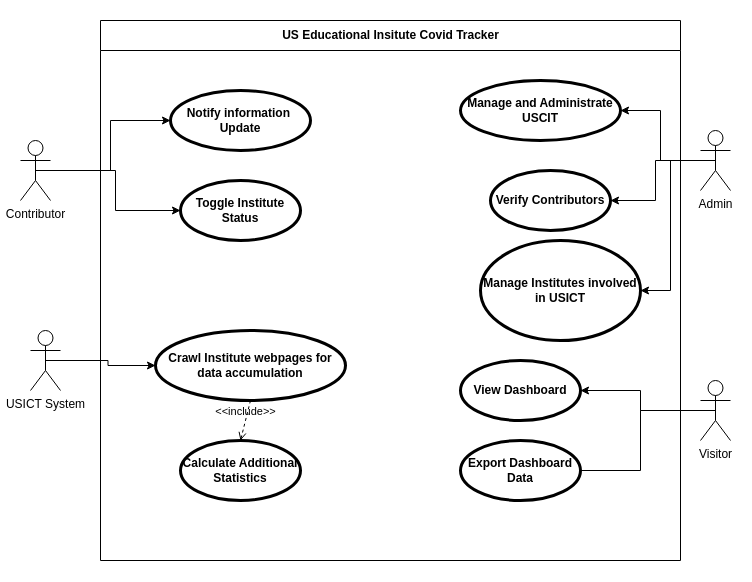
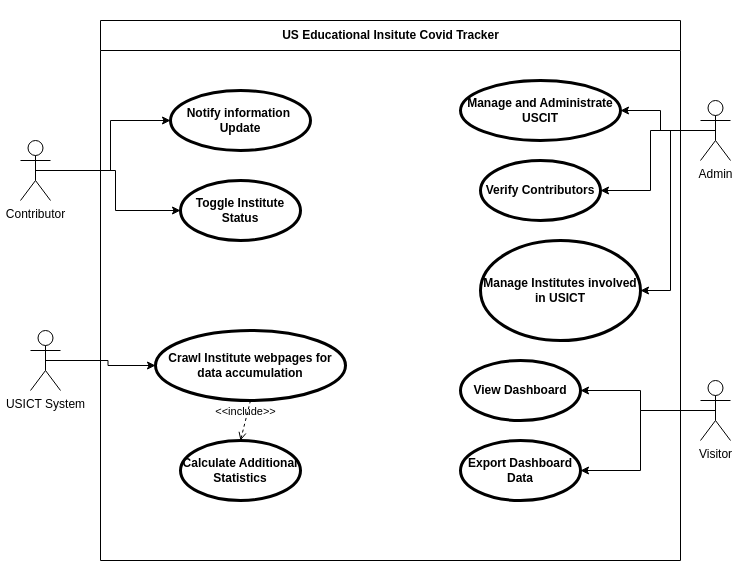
  <mxCell id="0" />
  <mxCell id="1" parent="0" />
  <mxCell id="2" value="US Educational Insitute Covid Tracker" style="swimlane;fontStyle=1;align=center;horizontal=1;startSize=30;collapsible=0;html=1;" vertex="1" parent="1"><mxGeometry x="100" y="20" width="580" height="540" as="geometry" /></mxCell>
  <mxCell id="3" value="Notify information&amp;nbsp;&lt;br&gt;Update" style="shape=ellipse;html=1;strokeWidth=3;fontStyle=1;whiteSpace=wrap;align=center;perimeter=ellipsePerimeter;" vertex="1" parent="2"><mxGeometry x="70" y="70" width="140" height="60" as="geometry" /></mxCell>
  <mxCell id="4" value="Toggle Institute Status" style="shape=ellipse;html=1;strokeWidth=3;fontStyle=1;whiteSpace=wrap;align=center;perimeter=ellipsePerimeter;" vertex="1" parent="2"><mxGeometry x="80" y="160" width="120" height="60" as="geometry" /></mxCell>
  <mxCell id="5" value="Manage and Administrate &lt;br&gt;USCIT" style="shape=ellipse;html=1;strokeWidth=3;fontStyle=1;whiteSpace=wrap;align=center;perimeter=ellipsePerimeter;" vertex="1" parent="2"><mxGeometry x="360" y="60" width="160" height="60" as="geometry" /></mxCell>
- <mxCell id="6" value="Verify Contributors" style="shape=ellipse;html=1;strokeWidth=3;fontStyle=1;whiteSpace=wrap;align=center;perimeter=ellipsePerimeter;" vertex="1" parent="2"><mxGeometry x="390" y="150" width="120" height="60" as="geometry" /></mxCell>
+ <mxCell id="6" value="Verify Contributors" style="shape=ellipse;html=1;strokeWidth=3;fontStyle=1;whiteSpace=wrap;align=center;perimeter=ellipsePerimeter;" vertex="1" parent="2"><mxGeometry x="380" y="140" width="120" height="60" as="geometry" /></mxCell>
  <mxCell id="7" value="Crawl Institute webpages for data accumulation" style="shape=ellipse;html=1;strokeWidth=3;fontStyle=1;whiteSpace=wrap;align=center;perimeter=ellipsePerimeter;" vertex="1" parent="2"><mxGeometry x="55" y="310" width="190" height="70" as="geometry" /></mxCell>
  <mxCell id="8" value="Calculate Additional Statistics" style="shape=ellipse;html=1;strokeWidth=3;fontStyle=1;whiteSpace=wrap;align=center;perimeter=ellipsePerimeter;" vertex="1" parent="2"><mxGeometry x="80" y="420" width="120" height="60" as="geometry" /></mxCell>
  <mxCell id="9" value="Export Dashboard Data" style="shape=ellipse;html=1;strokeWidth=3;fontStyle=1;whiteSpace=wrap;align=center;perimeter=ellipsePerimeter;" vertex="1" parent="2"><mxGeometry x="360" y="420" width="120" height="60" as="geometry" /></mxCell>
  <mxCell id="10" value="View Dashboard" style="shape=ellipse;html=1;strokeWidth=3;fontStyle=1;whiteSpace=wrap;align=center;perimeter=ellipsePerimeter;" vertex="1" parent="2"><mxGeometry x="360" y="340" width="120" height="60" as="geometry" /></mxCell>
  <mxCell id="11" value="Manage Institutes involved in USICT" style="shape=ellipse;html=1;strokeWidth=3;fontStyle=1;whiteSpace=wrap;align=center;perimeter=ellipsePerimeter;" vertex="1" parent="2"><mxGeometry x="380" y="220" width="160" height="100" as="geometry" /></mxCell>
  <mxCell id="12" value="&amp;lt;&amp;lt;include&amp;gt;&amp;gt;" style="edgeStyle=none;html=1;endArrow=open;verticalAlign=bottom;dashed=1;labelBackgroundColor=none;rounded=0;entryX=0.5;entryY=0;entryDx=0;entryDy=0;exitX=0.5;exitY=1;exitDx=0;exitDy=0;" edge="1" parent="2" source="7" target="8"><mxGeometry width="160" relative="1" as="geometry"><mxPoint x="170" y="240" as="sourcePoint" /><mxPoint x="330" y="240" as="targetPoint" /></mxGeometry></mxCell>
  <mxCell id="13" style="edgeStyle=orthogonalEdgeStyle;rounded=0;orthogonalLoop=1;jettySize=auto;html=1;exitX=0.5;exitY=0.5;exitDx=0;exitDy=0;exitPerimeter=0;entryX=0;entryY=0.5;entryDx=0;entryDy=0;" edge="1" parent="1" source="15" target="3"><mxGeometry relative="1" as="geometry" /></mxCell>
  <mxCell id="14" style="edgeStyle=orthogonalEdgeStyle;rounded=0;orthogonalLoop=1;jettySize=auto;html=1;exitX=0.5;exitY=0.5;exitDx=0;exitDy=0;exitPerimeter=0;entryX=0;entryY=0.5;entryDx=0;entryDy=0;" edge="1" parent="1" source="15" target="4"><mxGeometry relative="1" as="geometry" /></mxCell>
  <mxCell id="15" value="Contributor" style="shape=umlActor;html=1;verticalLabelPosition=bottom;verticalAlign=top;align=center;" vertex="1" parent="1"><mxGeometry x="20" y="140" width="30" height="60" as="geometry" /></mxCell>
  <mxCell id="16" style="edgeStyle=orthogonalEdgeStyle;rounded=0;orthogonalLoop=1;jettySize=auto;html=1;exitX=0.5;exitY=0.5;exitDx=0;exitDy=0;exitPerimeter=0;entryX=1;entryY=0.5;entryDx=0;entryDy=0;" edge="1" parent="1" source="19" target="5"><mxGeometry relative="1" as="geometry" /></mxCell>
  <mxCell id="17" style="edgeStyle=orthogonalEdgeStyle;rounded=0;orthogonalLoop=1;jettySize=auto;html=1;exitX=0.5;exitY=0.5;exitDx=0;exitDy=0;exitPerimeter=0;entryX=1;entryY=0.5;entryDx=0;entryDy=0;" edge="1" parent="1" source="19" target="6"><mxGeometry relative="1" as="geometry" /></mxCell>
  <mxCell id="18" style="edgeStyle=orthogonalEdgeStyle;rounded=0;orthogonalLoop=1;jettySize=auto;html=1;exitX=0.5;exitY=0.5;exitDx=0;exitDy=0;exitPerimeter=0;entryX=1;entryY=0.5;entryDx=0;entryDy=0;" edge="1" parent="1" source="19" target="11"><mxGeometry relative="1" as="geometry" /></mxCell>
- <mxCell id="19" value="Admin" style="shape=umlActor;html=1;verticalLabelPosition=bottom;verticalAlign=top;align=center;" vertex="1" parent="1"><mxGeometry x="700" y="130" width="30" height="60" as="geometry" /></mxCell>
+ <mxCell id="19" value="Admin" style="shape=umlActor;html=1;verticalLabelPosition=bottom;verticalAlign=top;align=center;" vertex="1" parent="1"><mxGeometry x="700" y="100" width="30" height="60" as="geometry" /></mxCell>
  <mxCell id="20" style="edgeStyle=orthogonalEdgeStyle;rounded=0;orthogonalLoop=1;jettySize=auto;html=1;exitX=0.5;exitY=0.5;exitDx=0;exitDy=0;exitPerimeter=0;entryX=1;entryY=0.5;entryDx=0;entryDy=0;" edge="1" parent="1" source="22" target="10"><mxGeometry relative="1" as="geometry" /></mxCell>
- <mxCell id="21" style="edgeStyle=orthogonalEdgeStyle;rounded=0;orthogonalLoop=1;jettySize=auto;html=1;exitX=0.5;exitY=0.5;exitDx=0;exitDy=0;exitPerimeter=0;entryX=1;entryY=0.5;entryDx=0;entryDy=0;endArrow=none;" edge="1" parent="1" source="22" target="9"><mxGeometry relative="1" as="geometry" /></mxCell>
+ <mxCell id="21" style="edgeStyle=orthogonalEdgeStyle;rounded=0;orthogonalLoop=1;jettySize=auto;html=1;exitX=0.5;exitY=0.5;exitDx=0;exitDy=0;exitPerimeter=0;entryX=1;entryY=0.5;entryDx=0;entryDy=0;" edge="1" parent="1" source="22" target="9"><mxGeometry relative="1" as="geometry" /></mxCell>
  <mxCell id="22" value="Visitor" style="shape=umlActor;html=1;verticalLabelPosition=bottom;verticalAlign=top;align=center;" vertex="1" parent="1"><mxGeometry x="700" y="380" width="30" height="60" as="geometry" /></mxCell>
  <mxCell id="23" style="edgeStyle=orthogonalEdgeStyle;rounded=0;orthogonalLoop=1;jettySize=auto;html=1;exitX=0.5;exitY=0.5;exitDx=0;exitDy=0;exitPerimeter=0;entryX=0;entryY=0.5;entryDx=0;entryDy=0;" edge="1" parent="1" source="24" target="7"><mxGeometry relative="1" as="geometry" /></mxCell>
  <mxCell id="24" value="USICT System" style="shape=umlActor;html=1;verticalLabelPosition=bottom;verticalAlign=top;align=center;" vertex="1" parent="1"><mxGeometry x="30" y="330" width="30" height="60" as="geometry" /></mxCell>
